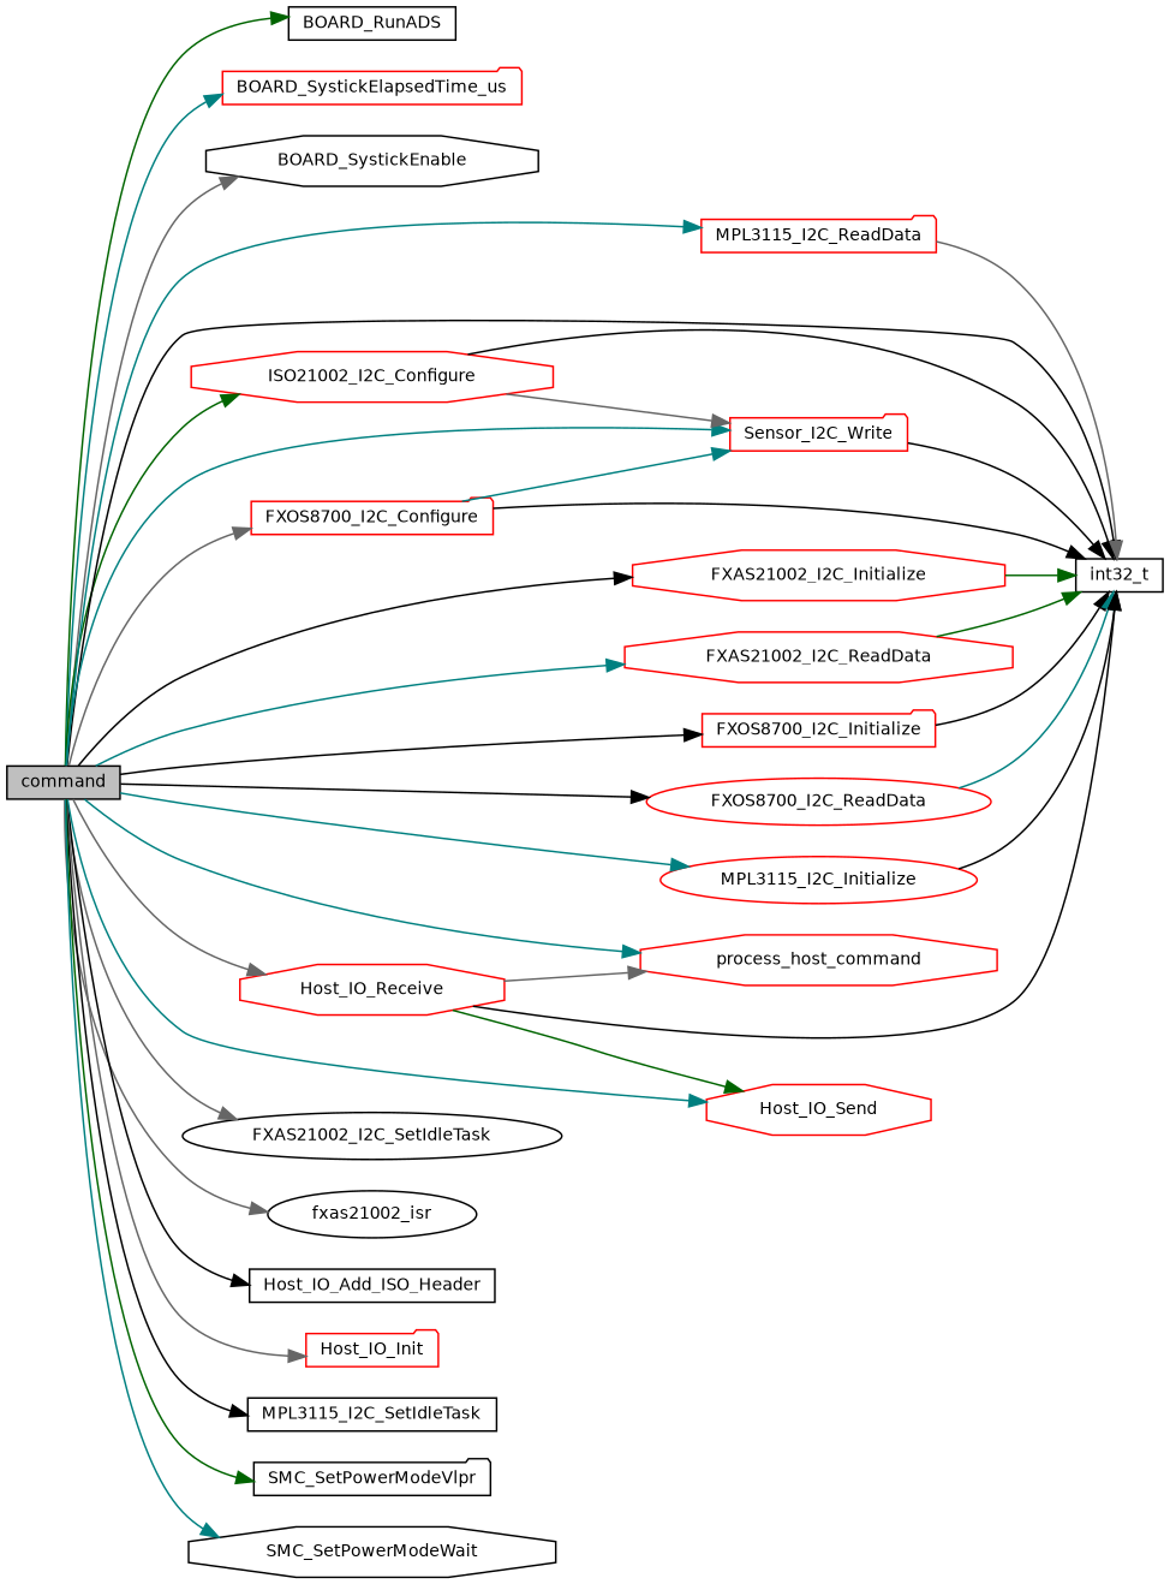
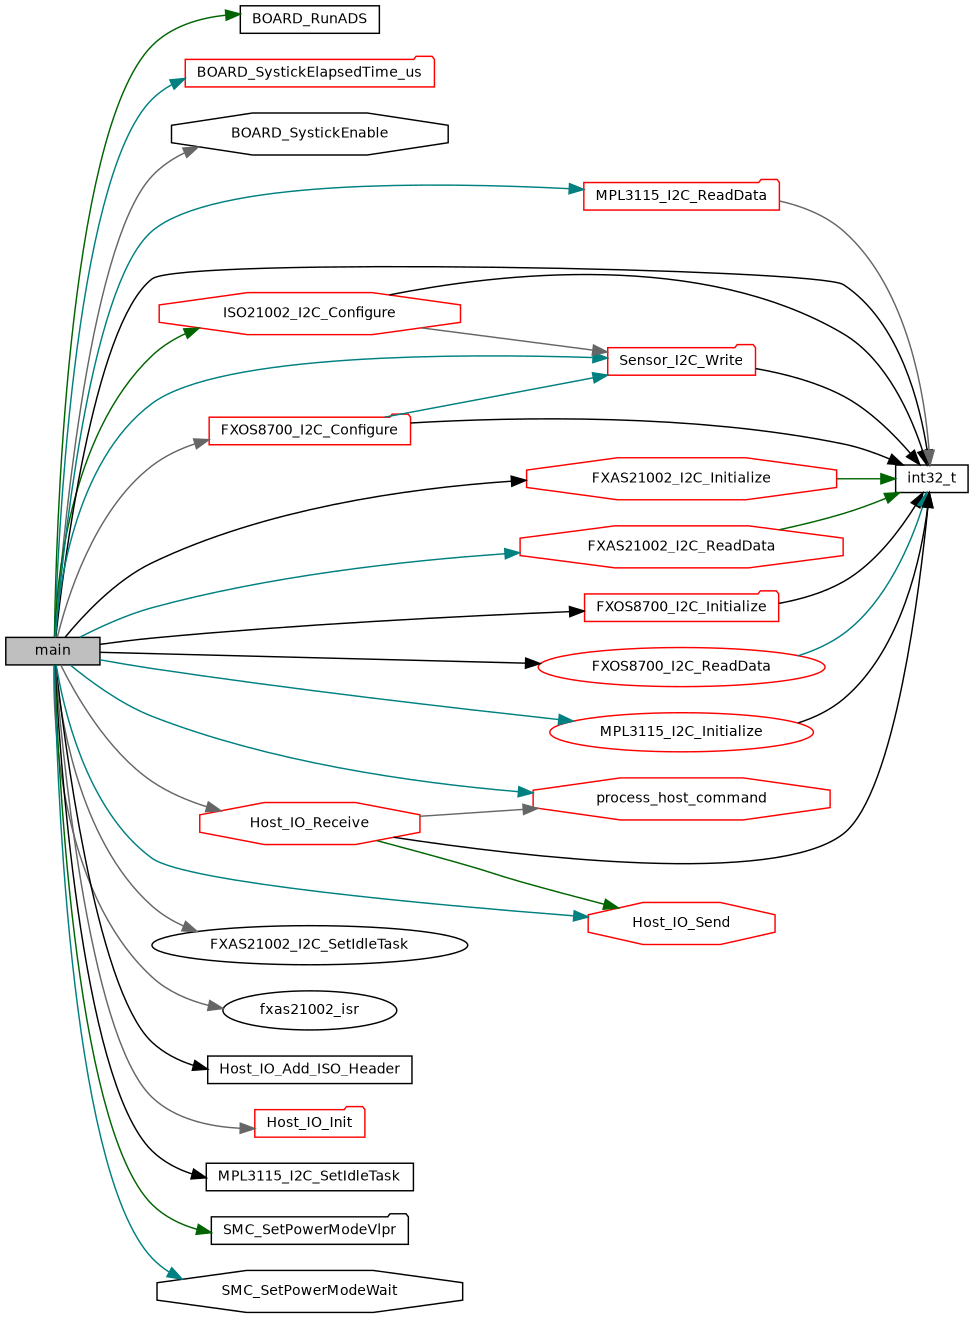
  digraph {
    rankdir=LR
    node [color=red fillcolor=white fontname=Helvetica fontsize=10 shape=octagon style=filled]
    edge [color=black fontname=Helvetica fontsize=10 labelfontname=Helvetica labelfontsize=10 style=solid]
-   n1 [color=black fillcolor=grey75 fontcolor=black height=0.2 label=command shape=box width=0.4]
+   n1 [color=black fillcolor=grey75 fontcolor=black height=0.2 label=main shape=box width=0.4]
    n2 [color=black height=0.2 label=BOARD_RunADS shape=box width=0.4]
    n3 [height=0.2 label=BOARD_SystickElapsedTime_us shape=folder width=0.4]
    n4 [color=black height=0.2 label=BOARD_SystickEnable width=0.4]
    n5 [height=0.2 label=ISO21002_I2C_Configure width=0.4]
    n6 [color=black height=0.2 label=int32_t shape=box width=0.4]
    n7 [height=0.2 label=Sensor_I2C_Write shape=folder width=0.4]
    n8 [height=0.2 label=FXAS21002_I2C_Initialize width=0.4]
    n9 [height=0.2 label=FXAS21002_I2C_ReadData width=0.4]
    n10 [color=black height=0.2 label=FXAS21002_I2C_SetIdleTask shape=ellipse width=0.4]
    n11 [color=black height=0.2 label=fxas21002_isr shape=ellipse width=0.4]
    n12 [height=0.2 label=FXOS8700_I2C_Configure shape=folder width=0.4]
    n13 [height=0.2 label=FXOS8700_I2C_Initialize shape=folder width=0.4]
    n14 [height=0.2 label=FXOS8700_I2C_ReadData shape=ellipse width=0.4]
    n15 [color=black height=0.2 label=Host_IO_Add_ISO_Header shape=box width=0.4]
    n16 [height=0.2 label=Host_IO_Init shape=folder width=0.4]
    n17 [height=0.2 label=Host_IO_Receive width=0.4]
    n18 [height=0.2 label=process_host_command width=0.4]
    n19 [height=0.2 label=Host_IO_Send width=0.4]
    n20 [height=0.2 label=MPL3115_I2C_Initialize shape=ellipse width=0.4]
    n21 [height=0.2 label=MPL3115_I2C_ReadData shape=folder width=0.4]
    n22 [color=black height=0.2 label=MPL3115_I2C_SetIdleTask shape=box width=0.4]
    n23 [color=black height=0.2 label=SMC_SetPowerModeVlpr shape=folder width=0.4]
    n24 [color=black height=0.2 label=SMC_SetPowerModeWait width=0.4]
    n1 -> n2 [color=darkgreen]
    n1 -> n3 [color=teal]
    n1 -> n4 [color=gray40]
    n1 -> n5 [color=darkgreen]
    n1 -> n6
    n1 -> n7 [color=teal]
    n1 -> n8
    n1 -> n9 [color=teal]
    n1 -> n10 [color=gray40]
    n1 -> n11 [color=gray40]
    n1 -> n12 [color=gray40]
    n1 -> n13
    n1 -> n14
    n1 -> n15
    n1 -> n16 [color=gray40]
    n1 -> n17 [color=gray40]
    n1 -> n18 [color=teal]
    n1 -> n19 [color=teal]
    n1 -> n20 [color=teal]
    n1 -> n21 [color=teal]
    n1 -> n22
    n1 -> n23 [color=darkgreen]
    n1 -> n24 [color=teal]
    n5 -> n6
    n5 -> n7 [color=gray40]
    n7 -> n6
    n8 -> n6 [color=darkgreen]
    n9 -> n6 [color=darkgreen]
    n12 -> n6
    n12 -> n7 [color=teal]
    n13 -> n6
    n14 -> n6 [color=teal]
    n17 -> n6
    n17 -> n18 [color=gray40]
    n17 -> n19 [color=darkgreen]
    n20 -> n6
    n21 -> n6 [color=gray40]
  }
